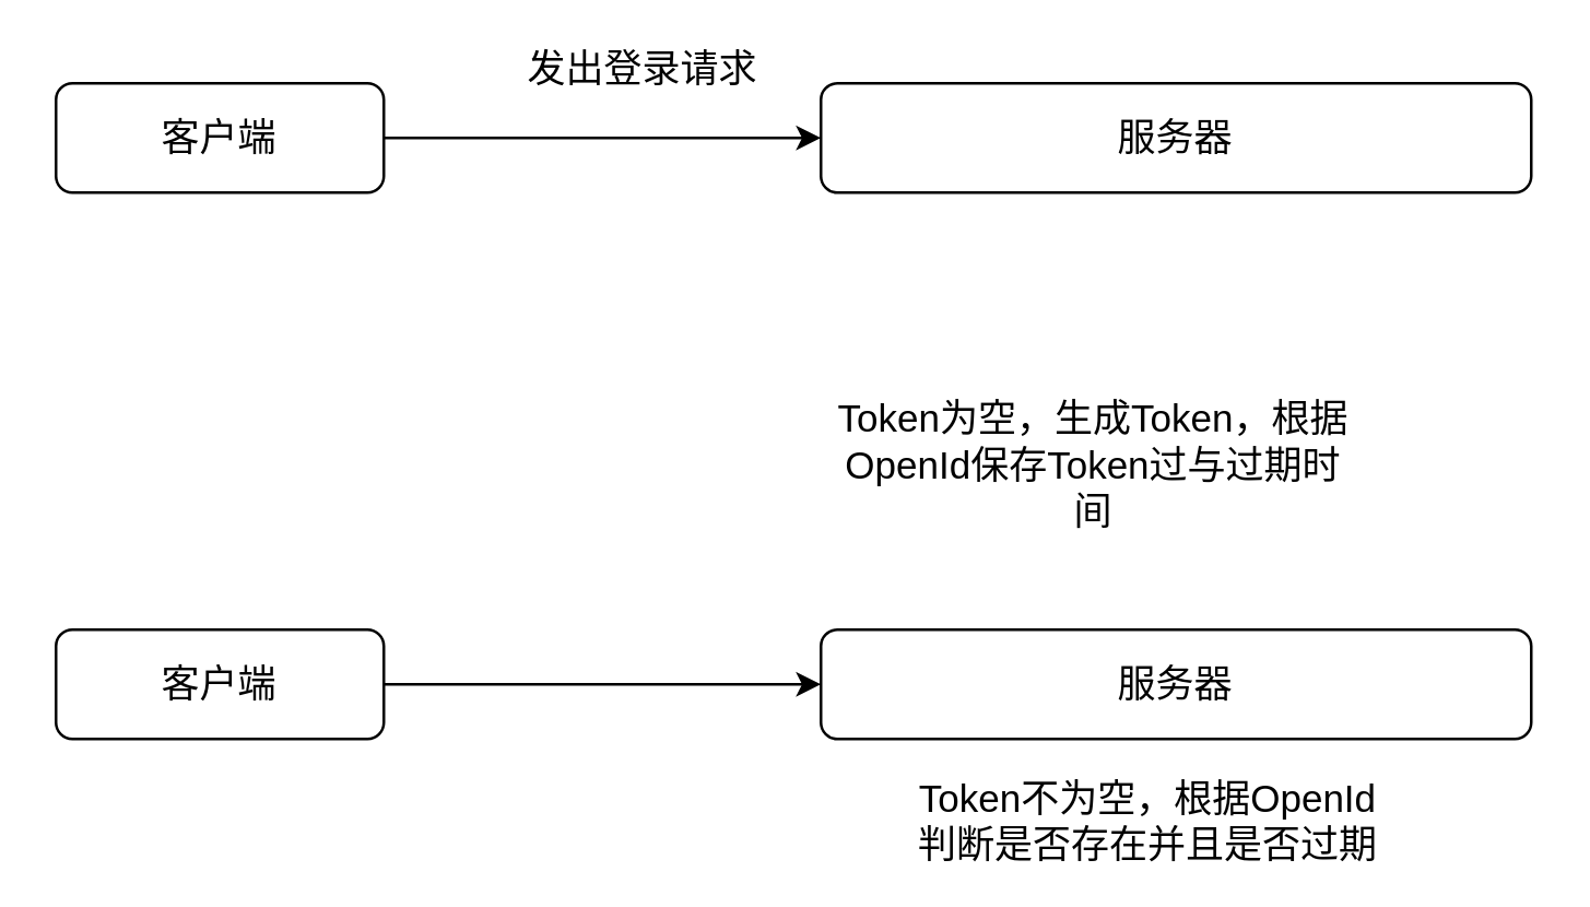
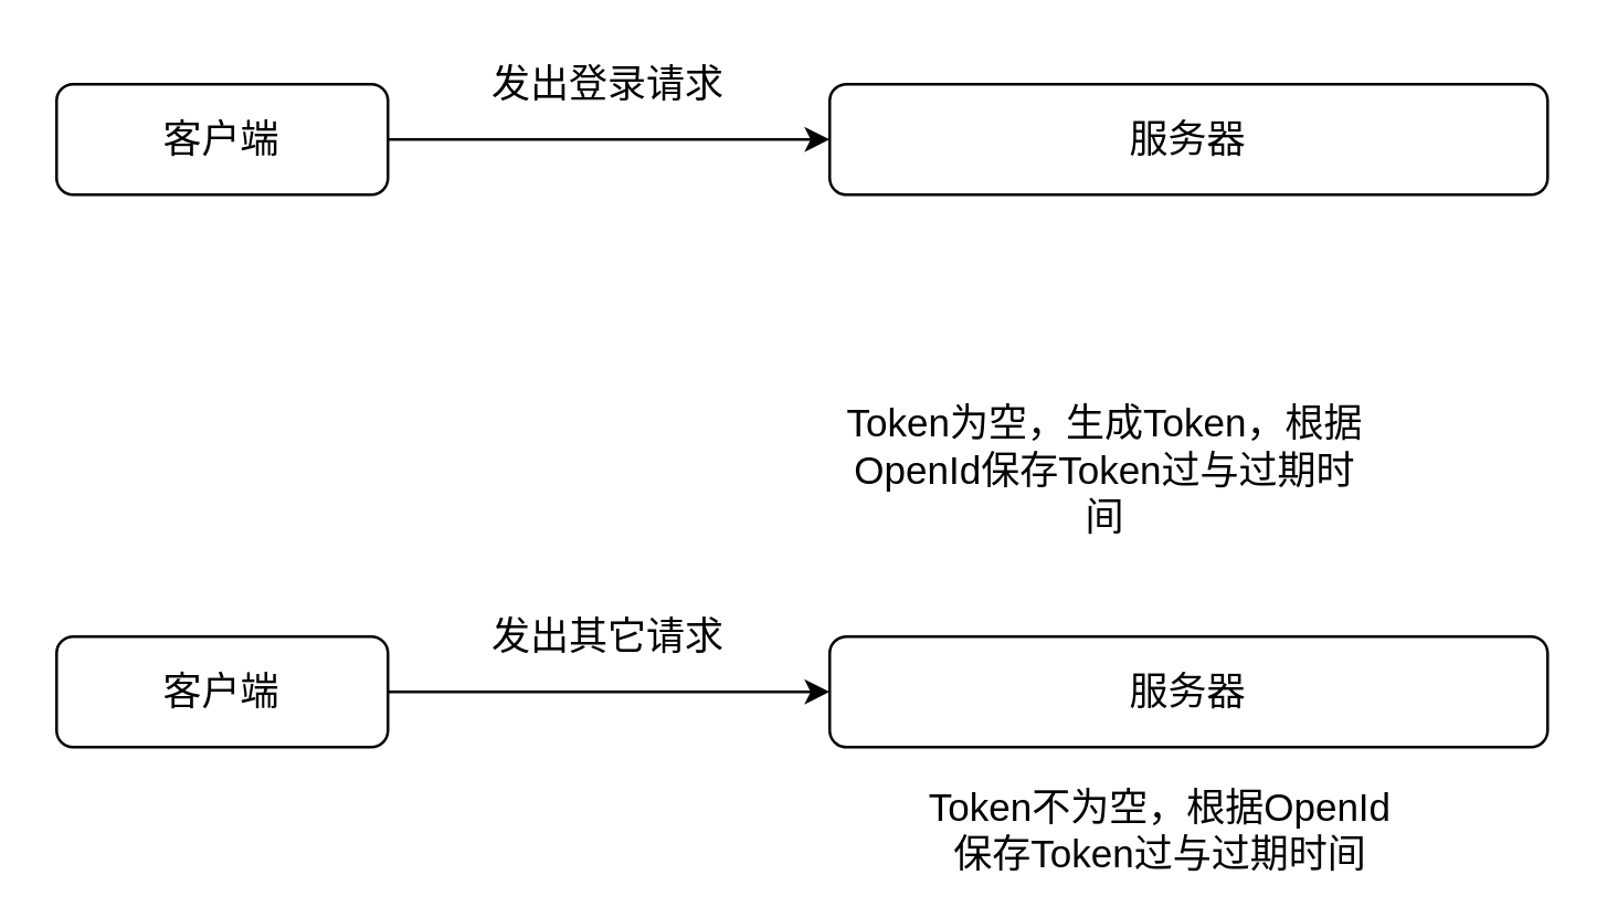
  <mxCell id="0" />
  <mxCell id="1" parent="0" />
  <mxCell id="2" style="edgeStyle=orthogonalEdgeStyle;rounded=0;sketch=0;orthogonalLoop=1;jettySize=auto;html=1;entryX=0;entryY=0.5;entryDx=0;entryDy=0;shadow=0;fontSize=14;strokeColor=#000000;" edge="1" parent="1" source="3" target="4"><mxGeometry relative="1" as="geometry" /></mxCell>
  <mxCell id="3" value="&lt;span style=&quot;font-size: 14px&quot;&gt;客户端&lt;/span&gt;" style="rounded=1;whiteSpace=wrap;html=1;fontSize=12;glass=0;strokeWidth=1;shadow=0;" parent="1" vertex="1"><mxGeometry x="20" y="30" width="120" height="40" as="geometry" /></mxCell>
  <mxCell id="4" value="&lt;font style=&quot;font-size: 14px&quot;&gt;服务器&lt;/font&gt;" style="rounded=1;whiteSpace=wrap;html=1;" vertex="1" parent="1"><mxGeometry x="300" y="30" width="260" height="40" as="geometry" /></mxCell>
- <mxCell id="5" value="发出登录请求" style="text;html=1;strokeColor=none;fillColor=none;align=center;verticalAlign=middle;whiteSpace=wrap;rounded=0;fontSize=14;" vertex="1" parent="1"><mxGeometry x="185" y="15" width="100" height="20" as="geometry" /></mxCell>
+ <mxCell id="5" value="发出登录请求" style="text;html=1;strokeColor=none;fillColor=none;align=center;verticalAlign=middle;whiteSpace=wrap;rounded=0;fontSize=14;" vertex="1" parent="1"><mxGeometry x="170" y="20" width="100" height="20" as="geometry" /></mxCell>
  <mxCell id="6" style="edgeStyle=orthogonalEdgeStyle;rounded=0;sketch=0;orthogonalLoop=1;jettySize=auto;html=1;entryX=0;entryY=0.5;entryDx=0;entryDy=0;shadow=0;fontSize=14;strokeColor=#000000;" edge="1" parent="1" source="7" target="8"><mxGeometry relative="1" as="geometry" /></mxCell>
  <mxCell id="7" value="&lt;span style=&quot;font-size: 14px&quot;&gt;客户端&lt;/span&gt;" style="rounded=1;whiteSpace=wrap;html=1;fontSize=12;glass=0;strokeWidth=1;shadow=0;" vertex="1" parent="1"><mxGeometry x="20" y="230" width="120" height="40" as="geometry" /></mxCell>
  <mxCell id="8" value="&lt;font style=&quot;font-size: 14px&quot;&gt;服务器&lt;/font&gt;" style="rounded=1;whiteSpace=wrap;html=1;" vertex="1" parent="1"><mxGeometry x="300" y="230" width="260" height="40" as="geometry" /></mxCell>
  <mxCell id="9" value="Token为空，生成Token，根据OpenId保存Token过与过期时间" style="text;html=1;strokeColor=none;fillColor=none;align=center;verticalAlign=middle;whiteSpace=wrap;rounded=0;fontSize=14;" vertex="1" parent="1"><mxGeometry x="305" y="150" width="190" height="40" as="geometry" /></mxCell>
- <mxCell id="10" value="Token不为空，根据OpenId判断是否存在并且是否过期" style="text;html=1;strokeColor=none;fillColor=none;align=center;verticalAlign=middle;whiteSpace=wrap;rounded=0;fontSize=14;" vertex="1" parent="1"><mxGeometry x="330" y="290" width="180" height="20" as="geometry" /></mxCell>
+ <mxCell id="10" value="Token不为空，根据OpenId保存Token过与过期时间" style="text;html=1;strokeColor=none;fillColor=none;align=center;verticalAlign=middle;whiteSpace=wrap;rounded=0;fontSize=14;" vertex="1" parent="1"><mxGeometry x="330" y="290" width="180" height="20" as="geometry" /></mxCell>
+ <mxCell id="11" value="发出其它请求" style="text;html=1;strokeColor=none;fillColor=none;align=center;verticalAlign=middle;whiteSpace=wrap;rounded=0;fontSize=14;" vertex="1" parent="1"><mxGeometry x="170" y="220" width="100" height="20" as="geometry" /></mxCell>
